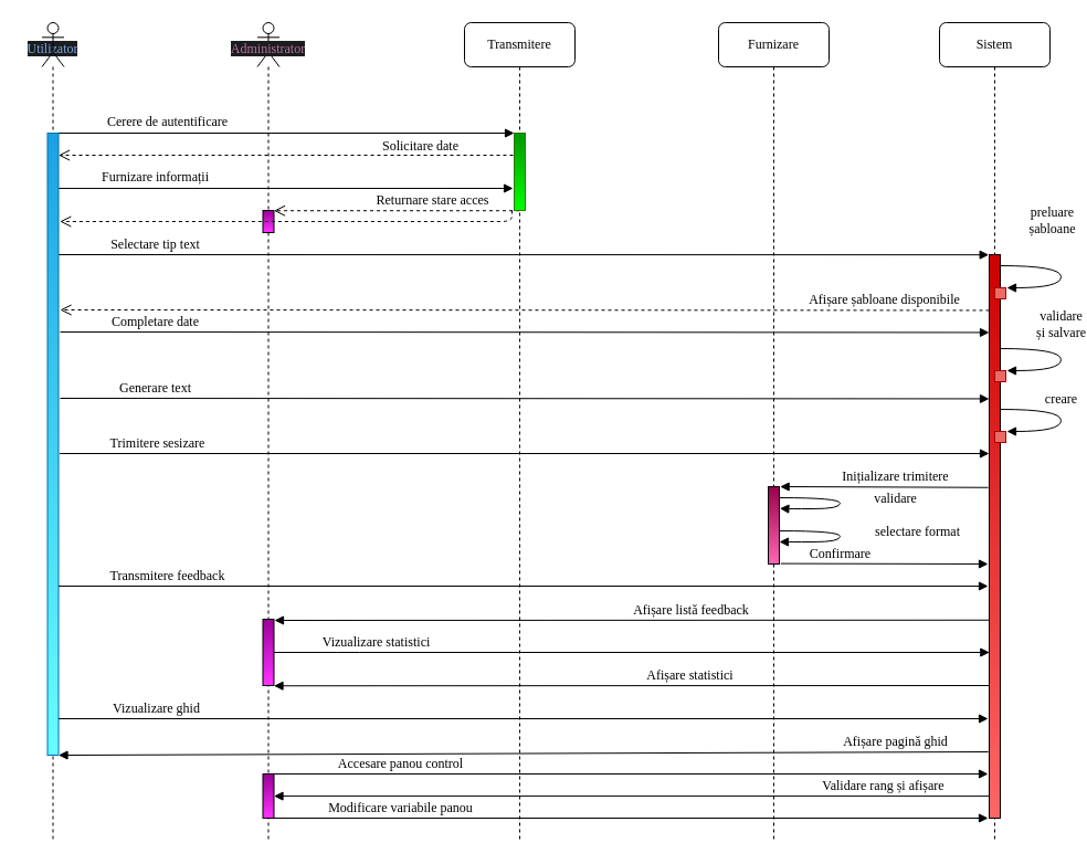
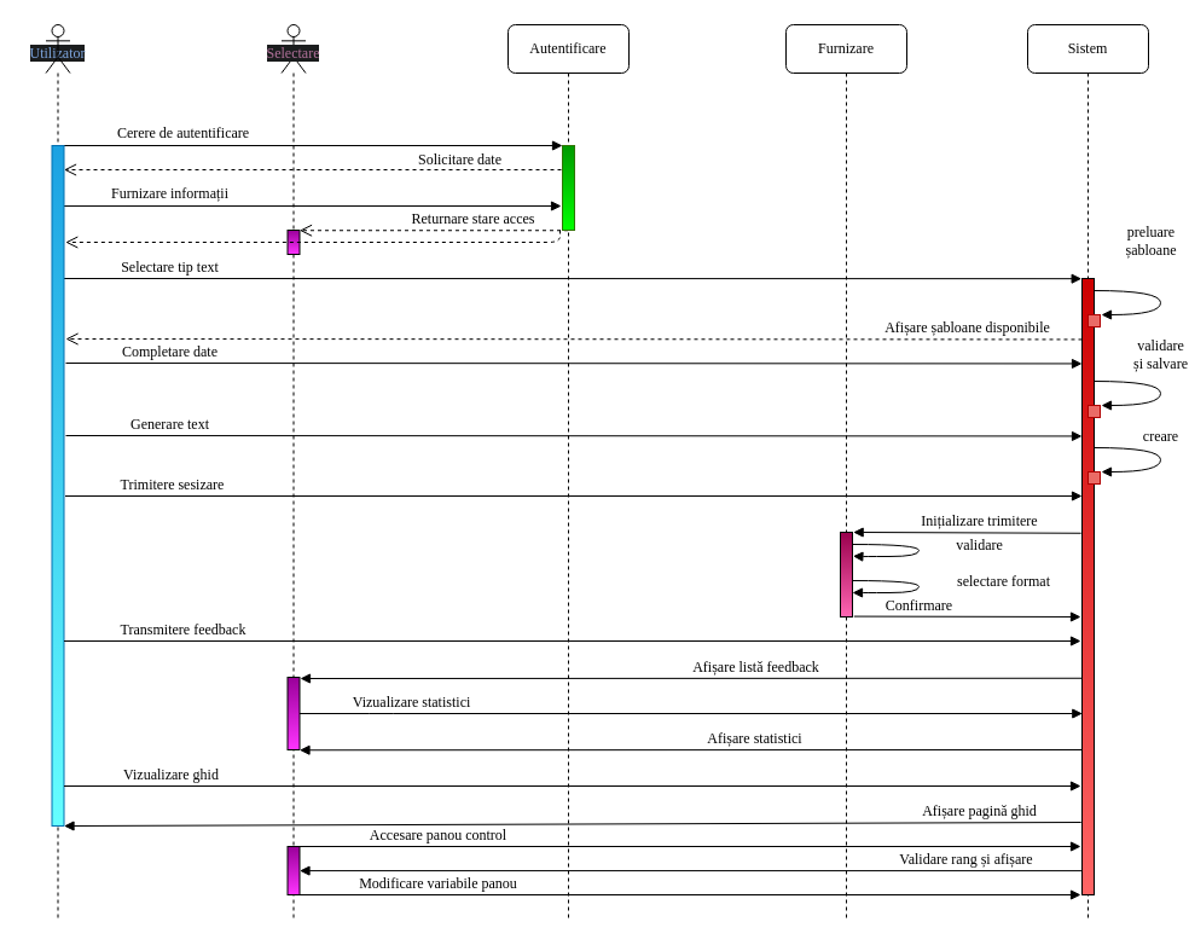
  <mxCell id="0" />
  <mxCell id="1" parent="0" />
  <mxCell id="2" value="Afișare pagină ghid" style="html=1;verticalAlign=bottom;endArrow=none;labelBackgroundColor=none;fontFamily=Verdana;fontSize=12;endFill=0;startArrow=block;startFill=1;entryX=-0.085;entryY=0.871;entryDx=0;entryDy=0;entryPerimeter=0;exitX=1.03;exitY=0.923;exitDx=0;exitDy=0;exitPerimeter=0;" parent="1" edge="1"><mxGeometry x="0.8" relative="1" as="geometry"><mxPoint x="52.5" y="683.03" as="sourcePoint" /><mxPoint x="894.2" y="680" as="targetPoint" /><mxPoint as="offset" /></mxGeometry></mxCell>
  <mxCell id="3" value="" style="shape=umlLifeline;perimeter=lifelinePerimeter;whiteSpace=wrap;html=1;container=1;dropTarget=0;collapsible=0;recursiveResize=0;outlineConnect=0;portConstraint=eastwest;newEdgeStyle={&quot;curved&quot;:0,&quot;rounded&quot;:0};participant=umlActor;" parent="1" vertex="1"><mxGeometry x="232.5" y="20" width="20" height="740" as="geometry" /></mxCell>
  <mxCell id="4" value="" style="html=1;points=[];perimeter=orthogonalPerimeter;rounded=0;shadow=0;comic=0;labelBackgroundColor=none;strokeWidth=1;fontFamily=Verdana;fontSize=12;align=center;fillColor=#990099;gradientColor=#FF33FF;" parent="1" vertex="1"><mxGeometry x="237.5" y="190" width="10" height="20" as="geometry" /></mxCell>
  <mxCell id="5" value="Returnare stare acces" style="html=1;verticalAlign=bottom;endArrow=open;dashed=1;endSize=8;labelBackgroundColor=none;fontFamily=Verdana;fontSize=12;edgeStyle=elbowEdgeStyle;elbow=vertical;" parent="1" edge="1"><mxGeometry x="-0.285" relative="1" as="geometry"><mxPoint x="247.5" y="190" as="targetPoint" /><Array as="points"><mxPoint x="49.46" y="190.24" /><mxPoint x="418.92" y="190.24" /></Array><mxPoint x="469.5" y="190.24" as="sourcePoint" /><mxPoint as="offset" /></mxGeometry></mxCell>
  <mxCell id="6" value="Furnizare informații" style="html=1;verticalAlign=bottom;endArrow=block;labelBackgroundColor=none;fontFamily=Verdana;fontSize=12;edgeStyle=elbowEdgeStyle;elbow=vertical;exitX=1.061;exitY=0.137;exitDx=0;exitDy=0;exitPerimeter=0;entryX=-0.036;entryY=0.502;entryDx=0;entryDy=0;entryPerimeter=0;" parent="1" edge="1"><mxGeometry x="-0.574" relative="1" as="geometry"><mxPoint x="52.5" y="170.04" as="sourcePoint" /><mxPoint x="464.03" y="170" as="targetPoint" /><mxPoint y="-1" as="offset" /></mxGeometry></mxCell>
  <mxCell id="7" value="Solicitare date" style="html=1;verticalAlign=bottom;endArrow=open;dashed=1;endSize=8;labelBackgroundColor=none;fontFamily=Verdana;fontSize=12;edgeStyle=elbowEdgeStyle;elbow=vertical;entryX=1.054;entryY=0.047;entryDx=0;entryDy=0;entryPerimeter=0;" parent="1" edge="1"><mxGeometry x="-0.57" y="1" relative="1" as="geometry"><mxPoint x="52.5" y="140.68" as="targetPoint" /><Array as="points"><mxPoint x="414.46" y="140" /><mxPoint x="444.46" y="140" /></Array><mxPoint x="470" y="140" as="sourcePoint" /><mxPoint as="offset" /></mxGeometry></mxCell>
- <mxCell id="8" value="Transmitere" style="shape=umlLifeline;perimeter=lifelinePerimeter;whiteSpace=wrap;html=1;container=1;collapsible=0;recursiveResize=0;outlineConnect=0;rounded=1;shadow=0;comic=0;labelBackgroundColor=none;strokeWidth=1;fontFamily=Verdana;fontSize=12;align=center;" parent="1" vertex="1"><mxGeometry x="420" y="20" width="100" height="740" as="geometry" /></mxCell>
+ <mxCell id="8" value="Autentificare" style="shape=umlLifeline;perimeter=lifelinePerimeter;whiteSpace=wrap;html=1;container=1;collapsible=0;recursiveResize=0;outlineConnect=0;rounded=1;shadow=0;comic=0;labelBackgroundColor=none;strokeWidth=1;fontFamily=Verdana;fontSize=12;align=center;" parent="1" vertex="1"><mxGeometry x="420" y="20" width="100" height="740" as="geometry" /></mxCell>
  <mxCell id="9" value="" style="html=1;points=[];perimeter=orthogonalPerimeter;rounded=0;shadow=0;comic=0;labelBackgroundColor=none;strokeWidth=1;fontFamily=Verdana;fontSize=12;align=center;fillColor=#009900;fontColor=#ffffff;strokeColor=#2D7600;gradientColor=#00FF00;" parent="8" vertex="1"><mxGeometry x="45" y="100" width="10" height="70" as="geometry" /></mxCell>
  <mxCell id="10" value="Furnizare" style="shape=umlLifeline;perimeter=lifelinePerimeter;whiteSpace=wrap;html=1;container=1;collapsible=0;recursiveResize=0;outlineConnect=0;rounded=1;shadow=0;comic=0;labelBackgroundColor=none;strokeWidth=1;fontFamily=Verdana;fontSize=12;align=center;" parent="1" vertex="1"><mxGeometry x="650" y="20" width="100" height="740" as="geometry" /></mxCell>
  <mxCell id="11" value="" style="html=1;points=[];perimeter=orthogonalPerimeter;rounded=0;shadow=0;comic=0;labelBackgroundColor=none;strokeWidth=1;fontFamily=Verdana;fontSize=12;align=center;fillColor=#99004D;gradientColor=#FF66B3;" parent="10" vertex="1"><mxGeometry x="45" y="420" width="10" height="70" as="geometry" /></mxCell>
  <mxCell id="12" value="Completare date" style="html=1;verticalAlign=bottom;endArrow=block;labelBackgroundColor=none;fontFamily=Verdana;fontSize=12;exitX=1.15;exitY=0.499;exitDx=0;exitDy=0;exitPerimeter=0;" parent="10" edge="1"><mxGeometry x="-0.795" relative="1" as="geometry"><mxPoint x="-596" y="280.0" as="sourcePoint" /><mxPoint x="245" y="280.44" as="targetPoint" /><mxPoint as="offset" /></mxGeometry></mxCell>
  <mxCell id="13" value="validare" style="html=1;verticalAlign=bottom;endArrow=block;labelBackgroundColor=none;fontFamily=Verdana;fontSize=12;elbow=vertical;edgeStyle=orthogonalEdgeStyle;curved=1;exitX=1.038;exitY=0.345;exitPerimeter=0;entryX=1.038;entryY=0.425;entryDx=0;entryDy=0;entryPerimeter=0;" parent="10" edge="1"><mxGeometry x="0.086" y="50" relative="1" as="geometry"><mxPoint x="55.003" y="430" as="sourcePoint" /><mxPoint x="55.38" y="439.75" as="targetPoint" /><Array as="points"><mxPoint x="110" y="430" /><mxPoint x="110" y="440" /><mxPoint x="61" y="440" /></Array><mxPoint x="50" y="-50" as="offset" /></mxGeometry></mxCell>
  <mxCell id="14" value="Sistem" style="shape=umlLifeline;perimeter=lifelinePerimeter;whiteSpace=wrap;html=1;container=1;collapsible=0;recursiveResize=0;outlineConnect=0;rounded=1;shadow=0;comic=0;labelBackgroundColor=none;strokeWidth=1;fontFamily=Verdana;fontSize=12;align=center;" parent="1" vertex="1"><mxGeometry x="850" y="20" width="100" height="740" as="geometry" /></mxCell>
  <mxCell id="15" value="" style="html=1;points=[];perimeter=orthogonalPerimeter;rounded=0;shadow=0;comic=0;labelBackgroundColor=none;strokeWidth=1;fontFamily=Verdana;fontSize=12;align=center;fillColor=#CC0000;fontColor=#000000;strokeColor=default;gradientColor=#FF6666;" parent="14" vertex="1"><mxGeometry x="45" y="210" width="10" height="510" as="geometry" /></mxCell>
  <mxCell id="16" value="" style="html=1;points=[];perimeter=orthogonalPerimeter;rounded=0;shadow=0;comic=0;labelBackgroundColor=none;strokeWidth=1;fontFamily=Verdana;fontSize=12;align=center;fillColor=#EA6B66;fontColor=#ffffff;strokeColor=#B20000;" parent="14" vertex="1"><mxGeometry x="50" y="240" width="10" height="10" as="geometry" /></mxCell>
  <mxCell id="17" value="preluare&lt;br&gt;șabloane" style="html=1;verticalAlign=bottom;endArrow=block;labelBackgroundColor=none;fontFamily=Verdana;fontSize=12;elbow=vertical;edgeStyle=orthogonalEdgeStyle;curved=1;exitX=1.038;exitY=0.345;exitPerimeter=0;" parent="14" edge="1"><mxGeometry x="-0.185" y="14" relative="1" as="geometry"><mxPoint x="55.003" y="220" as="sourcePoint" /><mxPoint x="61" y="240" as="targetPoint" /><Array as="points"><mxPoint x="110" y="220" /><mxPoint x="110" y="240" /></Array><mxPoint x="-4" y="-10" as="offset" /></mxGeometry></mxCell>
  <mxCell id="18" value="validare&lt;br&gt;și salvare" style="html=1;verticalAlign=bottom;endArrow=block;labelBackgroundColor=none;fontFamily=Verdana;fontSize=12;elbow=vertical;edgeStyle=orthogonalEdgeStyle;curved=1;exitX=1.038;exitY=0.345;exitPerimeter=0;" parent="14" edge="1"><mxGeometry x="-0.113" y="-5" relative="1" as="geometry"><mxPoint x="55.003" y="295" as="sourcePoint" /><mxPoint x="61" y="315" as="targetPoint" /><Array as="points"><mxPoint x="110" y="295" /><mxPoint x="110" y="315" /></Array><mxPoint x="5" y="-5" as="offset" /></mxGeometry></mxCell>
  <mxCell id="19" value="" style="html=1;points=[];perimeter=orthogonalPerimeter;rounded=0;shadow=0;comic=0;labelBackgroundColor=none;strokeWidth=1;fontFamily=Verdana;fontSize=12;align=center;fillColor=#EA6B66;fontColor=#ffffff;strokeColor=#B20000;" parent="14" vertex="1"><mxGeometry x="50" y="315" width="10" height="10" as="geometry" /></mxCell>
  <mxCell id="20" value="" style="html=1;points=[];perimeter=orthogonalPerimeter;rounded=0;shadow=0;comic=0;labelBackgroundColor=none;strokeWidth=1;fontFamily=Verdana;fontSize=12;align=center;fillColor=#EA6B66;fontColor=#ffffff;strokeColor=#B20000;" parent="14" vertex="1"><mxGeometry x="50" y="370" width="10" height="10" as="geometry" /></mxCell>
  <mxCell id="21" value="creare" style="html=1;verticalAlign=bottom;endArrow=block;labelBackgroundColor=none;fontFamily=Verdana;fontSize=12;elbow=vertical;edgeStyle=orthogonalEdgeStyle;curved=1;exitX=1.038;exitY=0.345;exitPerimeter=0;" parent="14" edge="1"><mxGeometry x="-0.113" relative="1" as="geometry"><mxPoint x="55.003" y="350" as="sourcePoint" /><mxPoint x="61" y="370" as="targetPoint" /><Array as="points"><mxPoint x="110" y="350" /><mxPoint x="110" y="370" /></Array><mxPoint as="offset" /></mxGeometry></mxCell>
  <mxCell id="22" value="Trimitere sesizare" style="html=1;verticalAlign=bottom;endArrow=block;labelBackgroundColor=none;fontFamily=Verdana;fontSize=12;exitX=1.15;exitY=0.499;exitDx=0;exitDy=0;exitPerimeter=0;entryX=-0.069;entryY=0.566;entryDx=0;entryDy=0;entryPerimeter=0;" parent="14" edge="1"><mxGeometry x="-0.792" relative="1" as="geometry"><mxPoint x="-796.5" y="390" as="sourcePoint" /><mxPoint x="45" y="390" as="targetPoint" /><mxPoint as="offset" /></mxGeometry></mxCell>
  <mxCell id="23" value="Afișare listă feedback" style="html=1;verticalAlign=bottom;endArrow=none;labelBackgroundColor=none;fontFamily=Verdana;fontSize=12;endFill=0;startArrow=block;startFill=1;entryX=-0.085;entryY=0.871;entryDx=0;entryDy=0;entryPerimeter=0;" parent="14" edge="1"><mxGeometry x="0.164" relative="1" as="geometry"><mxPoint x="-602" y="541" as="sourcePoint" /><mxPoint x="45.0" y="540.75" as="targetPoint" /><mxPoint as="offset" /></mxGeometry></mxCell>
  <mxCell id="24" value="Generare text" style="html=1;verticalAlign=bottom;endArrow=block;labelBackgroundColor=none;fontFamily=Verdana;fontSize=12;exitX=1.15;exitY=0.499;exitDx=0;exitDy=0;exitPerimeter=0;" parent="14" edge="1"><mxGeometry x="-0.795" relative="1" as="geometry"><mxPoint x="-796" y="340.0" as="sourcePoint" /><mxPoint x="45" y="340.44" as="targetPoint" /><mxPoint as="offset" /></mxGeometry></mxCell>
  <mxCell id="25" value="Selectare tip text" style="html=1;verticalAlign=bottom;endArrow=block;labelBackgroundColor=none;fontFamily=Verdana;fontSize=12;entryX=-0.033;entryY=0.144;entryDx=0;entryDy=0;entryPerimeter=0;" parent="1" edge="1"><mxGeometry x="-0.771" relative="1" as="geometry"><mxPoint x="42.5" y="230" as="sourcePoint" /><mxPoint x="894.67" y="230.16" as="targetPoint" /><mxPoint as="offset" /></mxGeometry></mxCell>
  <mxCell id="26" value="Cerere de autentificare" style="html=1;verticalAlign=bottom;endArrow=block;labelBackgroundColor=none;fontFamily=Verdana;fontSize=12;edgeStyle=elbowEdgeStyle;elbow=vertical;entryX=0;entryY=-0.006;entryDx=0;entryDy=0;entryPerimeter=0;" parent="1" target="9" edge="1"><mxGeometry x="-0.509" y="1" relative="1" as="geometry"><mxPoint x="47.5" y="120" as="sourcePoint" /><mxPoint x="460" y="120" as="targetPoint" /><mxPoint as="offset" /></mxGeometry></mxCell>
  <mxCell id="27" value="&lt;span style=&quot;font-family: Verdana; font-size: 12px; font-style: normal; font-variant-ligatures: normal; font-variant-caps: normal; letter-spacing: normal; orphans: 2; text-indent: 0px; text-transform: none; widows: 2; word-spacing: 0px; -webkit-text-stroke-width: 0px; background-color: rgb(27, 29, 30); text-decoration-thickness: initial; text-decoration-style: initial; text-decoration-color: initial; float: none; display: inline !important;&quot;&gt;&lt;font style=&quot;&quot; color=&quot;#7ea6e0&quot;&gt;Utilizator&lt;/font&gt;&lt;/span&gt;" style="text;whiteSpace=wrap;html=1;align=center;" parent="1" vertex="1"><mxGeometry x="20" y="30" width="55" height="30" as="geometry" /></mxCell>
  <mxCell id="28" value="" style="shape=umlLifeline;perimeter=lifelinePerimeter;whiteSpace=wrap;html=1;container=1;dropTarget=0;collapsible=0;recursiveResize=0;outlineConnect=0;portConstraint=eastwest;newEdgeStyle={&quot;curved&quot;:0,&quot;rounded&quot;:0};participant=umlActor;" parent="1" vertex="1"><mxGeometry x="37.5" y="20" width="20" height="740" as="geometry" /></mxCell>
  <mxCell id="29" value="" style="html=1;points=[];perimeter=orthogonalPerimeter;rounded=0;shadow=0;comic=0;labelBackgroundColor=none;strokeWidth=1;fontFamily=Verdana;fontSize=12;align=center;fillColor=#1ba1e2;fontColor=#ffffff;strokeColor=#006EAF;gradientColor=#66FFFF;" parent="1" vertex="1"><mxGeometry x="42.5" y="120" width="10" height="563" as="geometry" /></mxCell>
- <mxCell id="30" value="&lt;span style=&quot;font-family: Verdana; font-size: 12px; font-style: normal; font-variant-ligatures: normal; font-variant-caps: normal; font-weight: 400; letter-spacing: normal; orphans: 2; text-indent: 0px; text-transform: none; widows: 2; word-spacing: 0px; -webkit-text-stroke-width: 0px; background-color: rgb(27, 29, 30); text-decoration-thickness: initial; text-decoration-style: initial; text-decoration-color: initial; float: none; display: inline !important;&quot;&gt;&lt;font color=&quot;#b5739d&quot;&gt;Administrator&lt;/font&gt;&lt;/span&gt;" style="text;whiteSpace=wrap;html=1;align=center;" parent="1" vertex="1"><mxGeometry x="200" y="30" width="85" height="30" as="geometry" /></mxCell>
+ <mxCell id="30" value="&lt;span style=&quot;font-family: Verdana; font-size: 12px; font-style: normal; font-variant-ligatures: normal; font-variant-caps: normal; font-weight: 400; letter-spacing: normal; orphans: 2; text-indent: 0px; text-transform: none; widows: 2; word-spacing: 0px; -webkit-text-stroke-width: 0px; background-color: rgb(27, 29, 30); text-decoration-thickness: initial; text-decoration-style: initial; text-decoration-color: initial; float: none; display: inline !important;&quot;&gt;&lt;font color=&quot;#b5739d&quot;&gt;Selectare&lt;/font&gt;&lt;/span&gt;" style="text;whiteSpace=wrap;html=1;align=center;" parent="1" vertex="1"><mxGeometry x="200" y="30" width="85" height="30" as="geometry" /></mxCell>
  <mxCell id="31" value="" style="html=1;verticalAlign=bottom;endArrow=open;dashed=1;endSize=8;labelBackgroundColor=none;fontFamily=Verdana;fontSize=12;edgeStyle=elbowEdgeStyle;elbow=vertical;entryX=1.123;entryY=0.143;entryDx=0;entryDy=0;entryPerimeter=0;" parent="1" target="29" edge="1"><mxGeometry relative="1" as="geometry"><mxPoint x="92" y="220" as="targetPoint" /><Array as="points"><mxPoint x="448.73" y="200" /><mxPoint x="298.73" y="220" /><mxPoint x="488.73" y="220" /></Array><mxPoint x="463" y="190" as="sourcePoint" /></mxGeometry></mxCell>
  <mxCell id="32" value="Afișare șabloane disponibile" style="html=1;verticalAlign=bottom;endArrow=open;dashed=1;endSize=8;labelBackgroundColor=none;fontFamily=Verdana;fontSize=12;entryX=1.094;entryY=0.453;entryDx=0;entryDy=0;entryPerimeter=0;" parent="1" edge="1"><mxGeometry x="-0.774" relative="1" as="geometry"><mxPoint x="54" y="280" as="targetPoint" /><mxPoint x="895" y="280.44" as="sourcePoint" /><mxPoint as="offset" /></mxGeometry></mxCell>
  <mxCell id="33" value="Inițializare trimitere" style="html=1;verticalAlign=bottom;endArrow=none;labelBackgroundColor=none;fontFamily=Verdana;fontSize=12;endFill=0;startArrow=block;startFill=1;entryX=-0.085;entryY=0.871;entryDx=0;entryDy=0;entryPerimeter=0;exitX=1.065;exitY=-0.006;exitDx=0;exitDy=0;exitPerimeter=0;" parent="1" edge="1"><mxGeometry x="0.107" relative="1" as="geometry"><mxPoint x="705.65" y="440" as="sourcePoint" /><mxPoint x="894.15" y="440.75" as="targetPoint" /><mxPoint as="offset" /></mxGeometry></mxCell>
  <mxCell id="34" value="selectare format" style="html=1;verticalAlign=bottom;endArrow=block;labelBackgroundColor=none;fontFamily=Verdana;fontSize=12;elbow=vertical;edgeStyle=orthogonalEdgeStyle;curved=1;exitX=1.038;exitY=0.345;exitPerimeter=0;entryX=1.038;entryY=0.425;entryDx=0;entryDy=0;entryPerimeter=0;" parent="1" edge="1"><mxGeometry x="0.083" y="70" relative="1" as="geometry"><mxPoint x="705.003" y="480" as="sourcePoint" /><mxPoint x="705" y="490" as="targetPoint" /><Array as="points"><mxPoint x="760" y="480" /><mxPoint x="760" y="490" /><mxPoint x="711" y="490" /></Array><mxPoint x="70" y="-70" as="offset" /></mxGeometry></mxCell>
  <mxCell id="35" value="Confirmare" style="html=1;verticalAlign=bottom;endArrow=block;labelBackgroundColor=none;fontFamily=Verdana;fontSize=12;exitX=1.132;exitY=0.994;exitDx=0;exitDy=0;exitPerimeter=0;" parent="1" source="11" edge="1"><mxGeometry x="-0.428" relative="1" as="geometry"><mxPoint x="710" y="510" as="sourcePoint" /><mxPoint x="894" y="510" as="targetPoint" /><mxPoint as="offset" /></mxGeometry></mxCell>
  <mxCell id="36" value="Transmitere feedback" style="html=1;verticalAlign=bottom;endArrow=block;labelBackgroundColor=none;fontFamily=Verdana;fontSize=12;exitX=1.15;exitY=0.499;exitDx=0;exitDy=0;exitPerimeter=0;entryX=-0.069;entryY=0.566;entryDx=0;entryDy=0;entryPerimeter=0;" parent="1" edge="1"><mxGeometry x="-0.768" relative="1" as="geometry"><mxPoint x="52.5" y="530" as="sourcePoint" /><mxPoint x="894" y="530" as="targetPoint" /><mxPoint as="offset" /></mxGeometry></mxCell>
  <mxCell id="37" value="Vizualizare statistici" style="html=1;verticalAlign=bottom;endArrow=block;labelBackgroundColor=none;fontFamily=Verdana;fontSize=12;" parent="1" edge="1"><mxGeometry x="-0.714" relative="1" as="geometry"><mxPoint x="247.497" y="590" as="sourcePoint" /><mxPoint x="895.33" y="590" as="targetPoint" /><mxPoint as="offset" /><Array as="points"><mxPoint x="315.33" y="590" /></Array></mxGeometry></mxCell>
  <mxCell id="38" value="" style="html=1;points=[];perimeter=orthogonalPerimeter;rounded=0;shadow=0;comic=0;labelBackgroundColor=none;strokeWidth=1;fontFamily=Verdana;fontSize=12;align=center;fillColor=#990099;gradientColor=#FF33FF;" parent="1" vertex="1"><mxGeometry x="237.5" y="560" width="10" height="60" as="geometry" /></mxCell>
  <mxCell id="39" value="Afișare statistici" style="html=1;verticalAlign=bottom;endArrow=none;labelBackgroundColor=none;fontFamily=Verdana;fontSize=12;endFill=0;startArrow=block;startFill=1;entryX=-0.085;entryY=0.871;entryDx=0;entryDy=0;entryPerimeter=0;" parent="1" edge="1"><mxGeometry x="0.164" relative="1" as="geometry"><mxPoint x="247.5" y="620.25" as="sourcePoint" /><mxPoint x="894.5" y="620" as="targetPoint" /><mxPoint as="offset" /></mxGeometry></mxCell>
  <mxCell id="40" value="Vizualizare ghid" style="html=1;verticalAlign=bottom;endArrow=block;labelBackgroundColor=none;fontFamily=Verdana;fontSize=12;exitX=1.15;exitY=0.499;exitDx=0;exitDy=0;exitPerimeter=0;entryX=-0.069;entryY=0.566;entryDx=0;entryDy=0;entryPerimeter=0;" parent="1" edge="1"><mxGeometry x="-0.792" relative="1" as="geometry"><mxPoint x="52.5" y="650" as="sourcePoint" /><mxPoint x="894" y="650" as="targetPoint" /><mxPoint as="offset" /></mxGeometry></mxCell>
  <mxCell id="41" value="Accesare panou control" style="html=1;verticalAlign=bottom;endArrow=block;labelBackgroundColor=none;fontFamily=Verdana;fontSize=12;exitX=1.15;exitY=0.499;exitDx=0;exitDy=0;exitPerimeter=0;" parent="1" edge="1"><mxGeometry x="-0.647" relative="1" as="geometry"><mxPoint x="247.5" y="700" as="sourcePoint" /><mxPoint x="894" y="700" as="targetPoint" /><mxPoint as="offset" /></mxGeometry></mxCell>
  <mxCell id="42" value="" style="html=1;points=[];perimeter=orthogonalPerimeter;rounded=0;shadow=0;comic=0;labelBackgroundColor=none;strokeWidth=1;fontFamily=Verdana;fontSize=12;align=center;fillColor=#990099;gradientColor=#FF33FF;" parent="1" vertex="1"><mxGeometry x="237.5" y="700" width="10" height="40" as="geometry" /></mxCell>
  <mxCell id="43" value="Validare rang și afișare" style="html=1;verticalAlign=bottom;endArrow=none;labelBackgroundColor=none;fontFamily=Verdana;fontSize=12;endFill=0;startArrow=block;startFill=1;entryX=-0.056;entryY=0.961;entryDx=0;entryDy=0;entryPerimeter=0;" parent="1" target="15" edge="1"><mxGeometry x="0.708" relative="1" as="geometry"><mxPoint x="247.5" y="720.08" as="sourcePoint" /><mxPoint x="890" y="720" as="targetPoint" /><mxPoint as="offset" /></mxGeometry></mxCell>
  <mxCell id="44" value="Modificare variabile panou" style="html=1;verticalAlign=bottom;endArrow=block;labelBackgroundColor=none;fontFamily=Verdana;fontSize=12;exitX=1.15;exitY=0.499;exitDx=0;exitDy=0;exitPerimeter=0;" parent="1" edge="1"><mxGeometry x="-0.646" relative="1" as="geometry"><mxPoint x="247.5" y="740" as="sourcePoint" /><mxPoint x="894" y="740" as="targetPoint" /><mxPoint as="offset" /></mxGeometry></mxCell>
